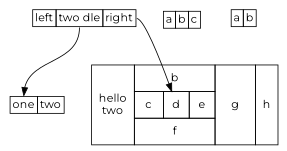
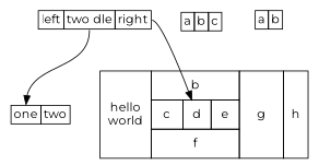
  digraph {
    fontname=Montserrat
    node [fontname=Montserrat shape=plaintext]
    edge [fontname=Montserrat]
    n1 [label=< <TABLE BORDER="0" CELLBORDER="1" CELLSPACING="0">   <TR><TD>left</TD><TD PORT="f1">two dle</TD><TD PORT="f2">right</TD></TR> </TABLE>>]
    n2 [label=< <TABLE BORDER="0" CELLBORDER="1" CELLSPACING="0">   <TR><TD PORT="f0">one</TD><TD>two</TD></TR> </TABLE>>]
-   n3 [label=< <TABLE BORDER="0" CELLBORDER="1" CELLSPACING="0" CELLPADDING="8">   <TR>     <TD ROWSPAN="3">hello<br/>two</TD>     <TD COLSPAN="3">b</TD>     <TD ROWSPAN="3" WIDTH="50">g</TD>     <TD ROWSPAN="3">h</TD>   </TR>   <TR>     <TD>c</TD><TD PORT="here">d</TD><TD>e</TD>   </TR>   <TR>     <TD COLSPAN="3" WIDTH="100">f</TD>   </TR> </TABLE>>]
+   n3 [label=< <TABLE BORDER="0" CELLBORDER="1" CELLSPACING="0" CELLPADDING="8">   <TR>     <TD ROWSPAN="3">hello<br/>world</TD>     <TD COLSPAN="3">b</TD>     <TD ROWSPAN="3" WIDTH="50">g</TD>     <TD ROWSPAN="3">h</TD>   </TR>   <TR>     <TD>c</TD><TD PORT="here">d</TD><TD>e</TD>   </TR>   <TR>     <TD COLSPAN="3" WIDTH="100">f</TD>   </TR> </TABLE>>]
    n4 [label=< <TABLE BORDER="0" CELLBORDER="1" CELLSPACING="0"> 	<TR> 	<TD BORDER="0"></TD> 	</TR> 	<TR> 	<TD COLSPAN="1">a</TD> 	<TD>b</TD> 	<TD>c</TD> 	</TR> </TABLE> 	>]
    n5 [label=< 		<table border="0" cellborder="1" cellspacing="0"> 		<tr> 		<td>a</td> 		<td>b</td> 		</tr> 		</table> 	>]
    n1 -> n2 [headport=f0 tailport=f1]
    n1 -> n3 [headport=here tailport=f2]
  }
